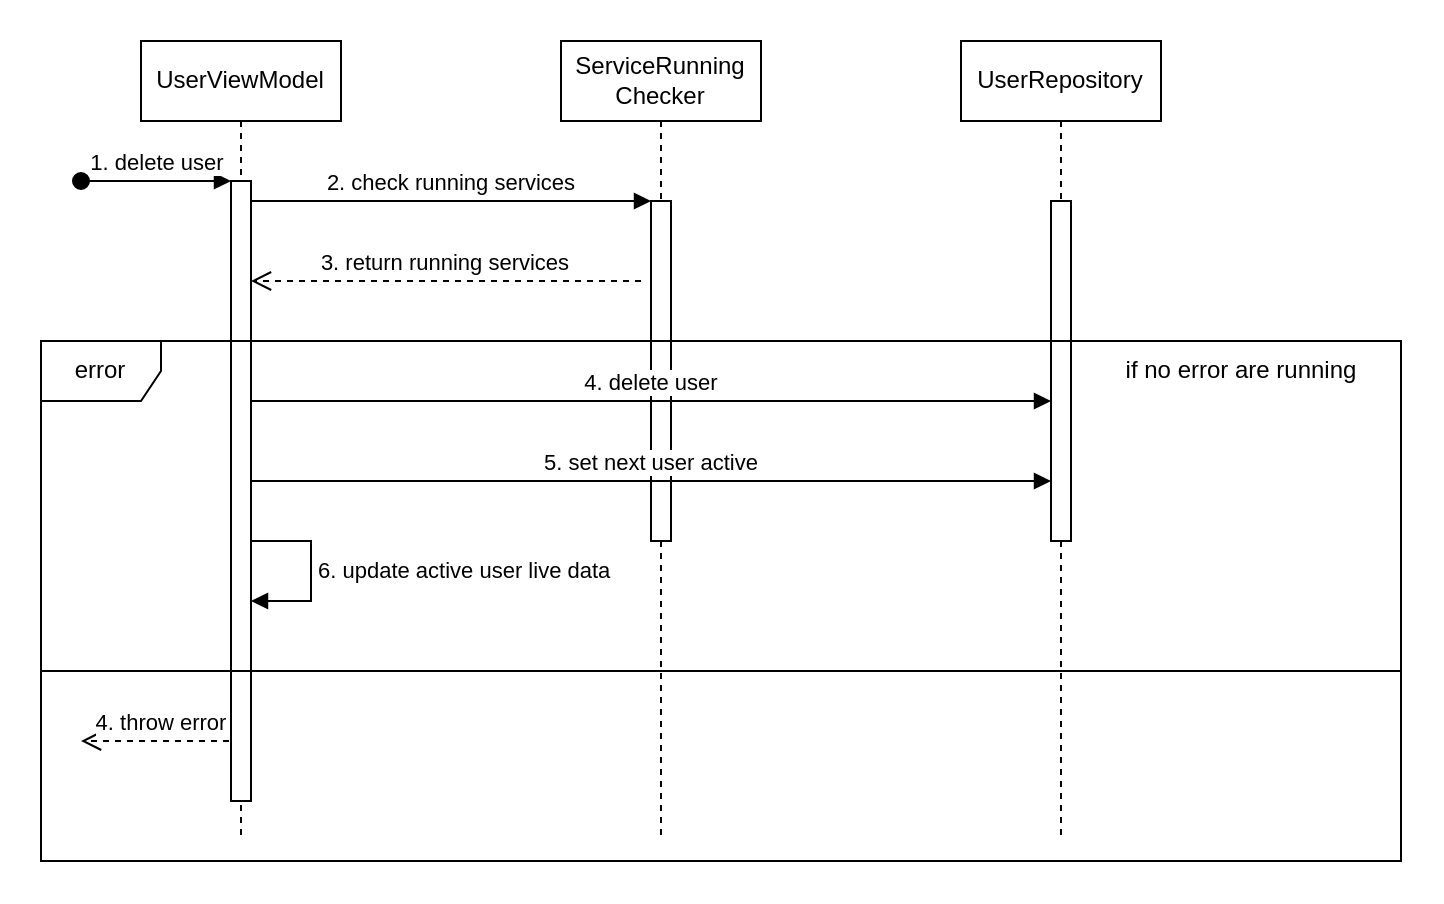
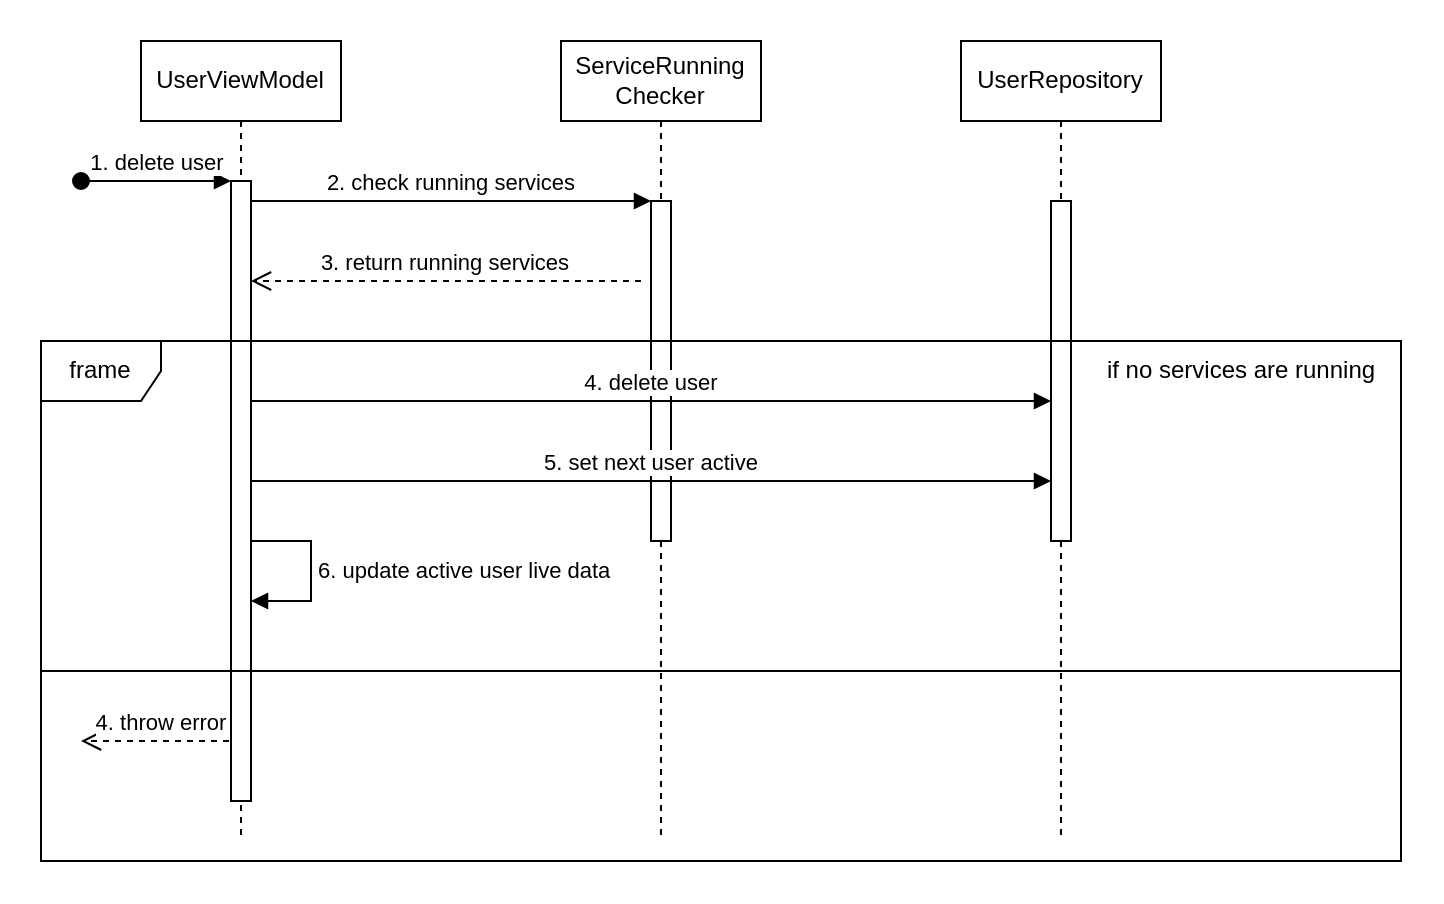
  <mxCell id="0" />
  <mxCell id="1" parent="0" />
  <mxCell id="2" value="4. throw error" style="html=1;verticalAlign=bottom;endArrow=open;dashed=1;endSize=8;edgeStyle=elbowEdgeStyle;elbow=vertical;curved=0;rounded=0;" edge="1" parent="1"><mxGeometry relative="1" as="geometry"><mxPoint x="120" y="370" as="sourcePoint" /><mxPoint x="40" y="370" as="targetPoint" /></mxGeometry></mxCell>
  <mxCell id="3" value="UserViewModel" style="shape=umlLifeline;perimeter=lifelinePerimeter;whiteSpace=wrap;html=1;container=0;dropTarget=0;collapsible=0;recursiveResize=0;outlineConnect=0;portConstraint=eastwest;newEdgeStyle={&quot;edgeStyle&quot;:&quot;elbowEdgeStyle&quot;,&quot;elbow&quot;:&quot;vertical&quot;,&quot;curved&quot;:0,&quot;rounded&quot;:0};" vertex="1" parent="1"><mxGeometry x="70" y="20" width="100" height="400" as="geometry" /></mxCell>
  <mxCell id="4" value="" style="html=1;points=[];perimeter=orthogonalPerimeter;outlineConnect=0;targetShapes=umlLifeline;portConstraint=eastwest;newEdgeStyle={&quot;edgeStyle&quot;:&quot;elbowEdgeStyle&quot;,&quot;elbow&quot;:&quot;vertical&quot;,&quot;curved&quot;:0,&quot;rounded&quot;:0};" vertex="1" parent="3"><mxGeometry x="45" y="70" width="10" height="310" as="geometry" /></mxCell>
  <mxCell id="5" value="1. delete user" style="html=1;verticalAlign=bottom;startArrow=oval;endArrow=block;startSize=8;edgeStyle=elbowEdgeStyle;elbow=vertical;curved=0;rounded=0;" edge="1" parent="3" target="4"><mxGeometry relative="1" as="geometry"><mxPoint x="-30" y="70" as="sourcePoint" /></mxGeometry></mxCell>
  <mxCell id="6" value="UserRepository" style="shape=umlLifeline;perimeter=lifelinePerimeter;whiteSpace=wrap;html=1;container=0;dropTarget=0;collapsible=0;recursiveResize=0;outlineConnect=0;portConstraint=eastwest;newEdgeStyle={&quot;edgeStyle&quot;:&quot;elbowEdgeStyle&quot;,&quot;elbow&quot;:&quot;vertical&quot;,&quot;curved&quot;:0,&quot;rounded&quot;:0};" vertex="1" parent="1"><mxGeometry x="480" y="20" width="100" height="400" as="geometry" /></mxCell>
  <mxCell id="7" value="" style="html=1;points=[];perimeter=orthogonalPerimeter;outlineConnect=0;targetShapes=umlLifeline;portConstraint=eastwest;newEdgeStyle={&quot;edgeStyle&quot;:&quot;elbowEdgeStyle&quot;,&quot;elbow&quot;:&quot;vertical&quot;,&quot;curved&quot;:0,&quot;rounded&quot;:0};" vertex="1" parent="6"><mxGeometry x="45" y="80" width="10" height="170" as="geometry" /></mxCell>
  <mxCell id="8" value="2. check running services" style="html=1;verticalAlign=bottom;endArrow=block;edgeStyle=elbowEdgeStyle;elbow=vertical;curved=0;rounded=0;" edge="1" parent="1" source="4" target="11"><mxGeometry relative="1" as="geometry"><mxPoint x="225" y="110" as="sourcePoint" /><Array as="points"><mxPoint x="210" y="100" /></Array></mxGeometry></mxCell>
  <mxCell id="9" value="6. update active user live data" style="html=1;align=left;spacingLeft=2;endArrow=block;rounded=0;edgeStyle=orthogonalEdgeStyle;curved=0;rounded=0;" edge="1" parent="1"><mxGeometry relative="1" as="geometry"><mxPoint x="125" y="270" as="sourcePoint" /><Array as="points"><mxPoint x="155" y="270" /><mxPoint x="155" y="300" /></Array><mxPoint x="125" y="300" as="targetPoint" /></mxGeometry></mxCell>
  <mxCell id="10" value="ServiceRunning&lt;br&gt;Checker" style="shape=umlLifeline;perimeter=lifelinePerimeter;whiteSpace=wrap;html=1;container=0;dropTarget=0;collapsible=0;recursiveResize=0;outlineConnect=0;portConstraint=eastwest;newEdgeStyle={&quot;edgeStyle&quot;:&quot;elbowEdgeStyle&quot;,&quot;elbow&quot;:&quot;vertical&quot;,&quot;curved&quot;:0,&quot;rounded&quot;:0};" vertex="1" parent="1"><mxGeometry x="280" y="20" width="100" height="400" as="geometry" /></mxCell>
  <mxCell id="11" value="" style="html=1;points=[];perimeter=orthogonalPerimeter;outlineConnect=0;targetShapes=umlLifeline;portConstraint=eastwest;newEdgeStyle={&quot;edgeStyle&quot;:&quot;elbowEdgeStyle&quot;,&quot;elbow&quot;:&quot;vertical&quot;,&quot;curved&quot;:0,&quot;rounded&quot;:0};" vertex="1" parent="10"><mxGeometry x="45" y="80" width="10" height="170" as="geometry" /></mxCell>
  <mxCell id="12" value="3. return running services" style="html=1;verticalAlign=bottom;endArrow=open;dashed=1;endSize=8;edgeStyle=elbowEdgeStyle;elbow=vertical;curved=0;rounded=0;" edge="1" parent="1"><mxGeometry relative="1" as="geometry"><mxPoint x="125" y="140" as="targetPoint" /><Array as="points"><mxPoint x="220" y="140" /></Array><mxPoint x="320" y="140" as="sourcePoint" /></mxGeometry></mxCell>
  <mxCell id="13" value="5. set next user active" style="html=1;verticalAlign=bottom;endArrow=block;edgeStyle=elbowEdgeStyle;elbow=vertical;curved=0;rounded=0;" edge="1" parent="1"><mxGeometry relative="1" as="geometry"><mxPoint x="125" y="240" as="sourcePoint" /><Array as="points"><mxPoint x="210" y="240" /></Array><mxPoint x="525" y="240" as="targetPoint" /></mxGeometry></mxCell>
  <mxCell id="14" value="4. delete user" style="html=1;verticalAlign=bottom;endArrow=block;edgeStyle=elbowEdgeStyle;elbow=vertical;curved=0;rounded=0;" edge="1" parent="1"><mxGeometry relative="1" as="geometry"><mxPoint x="125" y="200" as="sourcePoint" /><Array as="points"><mxPoint x="225" y="200" /></Array><mxPoint x="525" y="200" as="targetPoint" /><mxPoint as="offset" /></mxGeometry></mxCell>
- <mxCell id="15" value="error" style="shape=umlFrame;whiteSpace=wrap;html=1;pointerEvents=0;" vertex="1" parent="1"><mxGeometry x="20" y="170" width="680" height="260" as="geometry" /></mxCell>
- <mxCell id="16" value="if no error are running" style="text;html=1;align=center;verticalAlign=middle;resizable=0;points=[];autosize=1;strokeColor=none;fillColor=none;" vertex="1" parent="1"><mxGeometry x="540" y="170" width="160" height="30" as="geometry" /></mxCell>
+ <mxCell id="15" value="frame" style="shape=umlFrame;whiteSpace=wrap;html=1;pointerEvents=0;" vertex="1" parent="1"><mxGeometry x="20" y="170" width="680" height="260" as="geometry" /></mxCell>
+ <mxCell id="16" value="if no services are running" style="text;html=1;align=center;verticalAlign=middle;resizable=0;points=[];autosize=1;strokeColor=none;fillColor=none;" vertex="1" parent="1"><mxGeometry x="540" y="170" width="160" height="30" as="geometry" /></mxCell>
  <mxCell id="17" value="" style="line;strokeWidth=1;fillColor=none;align=left;verticalAlign=middle;spacingTop=-1;spacingLeft=3;spacingRight=3;rotatable=0;labelPosition=right;points=[];portConstraint=eastwest;strokeColor=inherit;" vertex="1" parent="1"><mxGeometry x="20" y="331" width="680" height="8" as="geometry" /></mxCell>
